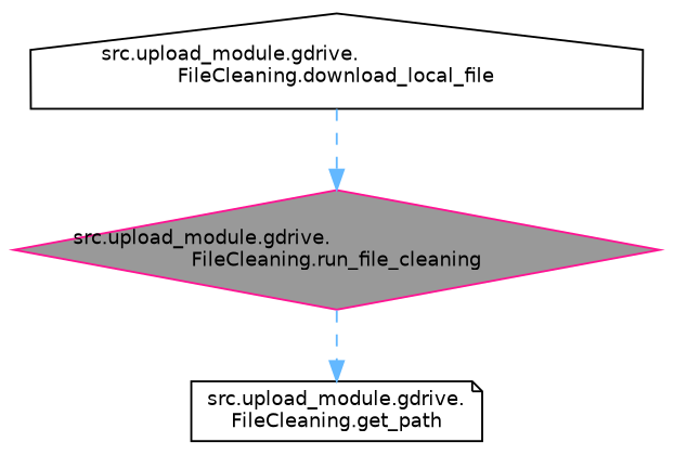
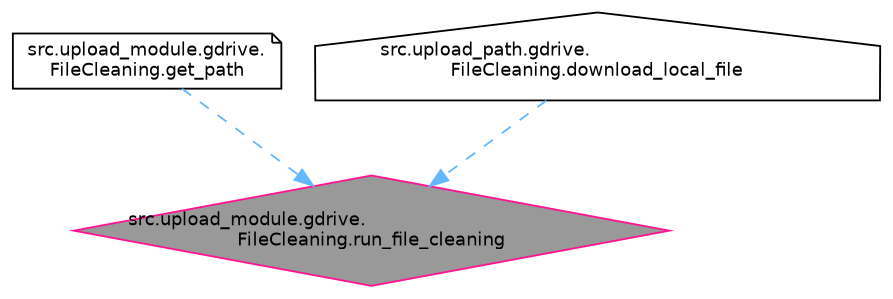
  digraph {
    rankdir=TB
    node [color=black fillcolor=white fontname=Helvetica fontsize=10 style=filled]
    edge [color=steelblue1 fontname=Helvetica fontsize=10 labelfontname=Helvetica labelfontsize=10 style=dashed]
    n1 [color=deeppink fillcolor=grey60 fontcolor=black height=0.2 label="src.upload_module.gdrive.\lFileCleaning.run_file_cleaning" shape=diamond width=0.4]
    n2 [height=0.2 label="src.upload_module.gdrive.\lFileCleaning.get_path" shape=note width=0.4]
-   n3 [height=0.2 label="src.upload_module.gdrive.\lFileCleaning.download_local_file" shape=house width=0.4]
-   n1 -> n2
+   n3 [height=0.2 label="src.upload_path.gdrive.\lFileCleaning.download_local_file" shape=house width=0.4]
+   n2 -> n1
    n3 -> n1
  }
